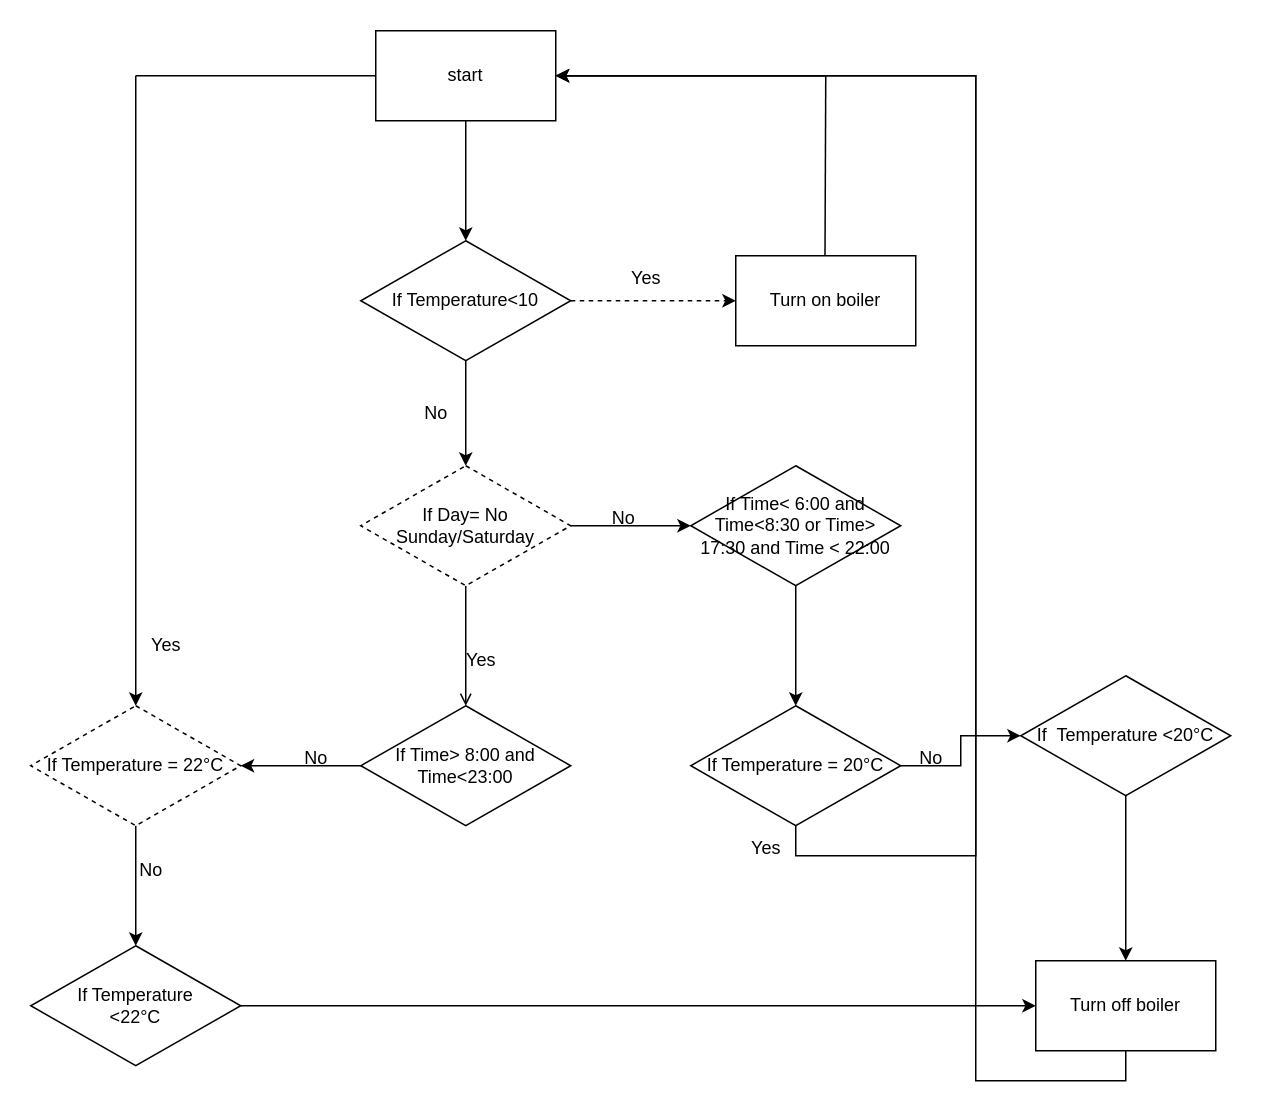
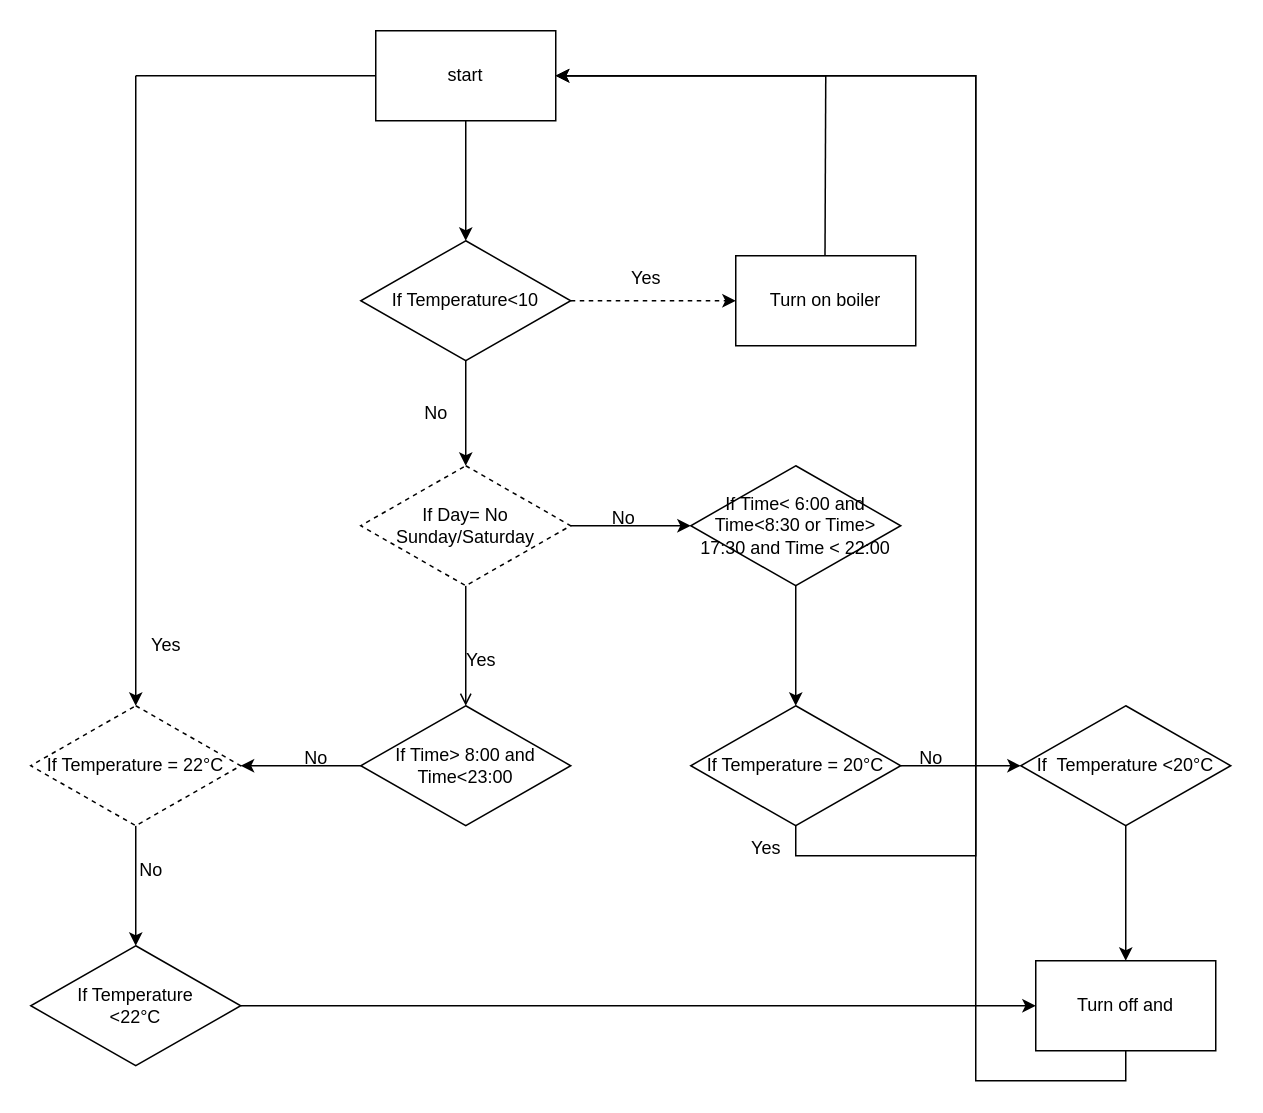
  <mxCell id="0" />
  <mxCell id="1" parent="0" />
  <mxCell id="2" value="start" style="rounded=0;whiteSpace=wrap;html=1;" vertex="1" parent="1"><mxGeometry x="250" y="20" width="120" height="60" as="geometry" /></mxCell>
  <mxCell id="3" value="" style="edgeStyle=orthogonalEdgeStyle;rounded=0;orthogonalLoop=1;jettySize=auto;html=1;exitX=0.5;exitY=1;exitDx=0;exitDy=0;" edge="1" parent="1" source="2" target="6"><mxGeometry relative="1" as="geometry"><mxPoint x="110" y="220" as="sourcePoint" /></mxGeometry></mxCell>
  <mxCell id="4" value="" style="edgeStyle=orthogonalEdgeStyle;rounded=0;orthogonalLoop=1;jettySize=auto;html=1;dashed=1;" edge="1" parent="1" source="6" target="7"><mxGeometry relative="1" as="geometry" /></mxCell>
  <mxCell id="5" value="" style="edgeStyle=orthogonalEdgeStyle;rounded=0;orthogonalLoop=1;jettySize=auto;html=1;" edge="1" parent="1" source="6" target="11"><mxGeometry relative="1" as="geometry" /></mxCell>
  <mxCell id="6" value="If Temperature&amp;lt;10" style="rhombus;whiteSpace=wrap;html=1;rounded=0;" vertex="1" parent="1"><mxGeometry x="240" y="160" width="140" height="80" as="geometry" /></mxCell>
  <mxCell id="7" value="Turn on boiler" style="whiteSpace=wrap;html=1;rounded=0;" vertex="1" parent="1"><mxGeometry x="490" y="170" width="120" height="60" as="geometry" /></mxCell>
  <mxCell id="8" value="Yes" style="text;html=1;align=center;verticalAlign=middle;resizable=0;points=[];autosize=1;strokeColor=none;fillColor=none;" vertex="1" parent="1"><mxGeometry x="410" y="170" width="40" height="30" as="geometry" /></mxCell>
  <mxCell id="9" value="" style="edgeStyle=orthogonalEdgeStyle;rounded=0;orthogonalLoop=1;jettySize=auto;html=1;endArrow=open;" edge="1" parent="1" source="11" target="14"><mxGeometry relative="1" as="geometry" /></mxCell>
  <mxCell id="10" value="" style="edgeStyle=orthogonalEdgeStyle;rounded=0;orthogonalLoop=1;jettySize=auto;html=1;" edge="1" parent="1" source="11" target="27"><mxGeometry relative="1" as="geometry" /></mxCell>
  <mxCell id="11" value="If Day= No Sunday/Saturday" style="rhombus;whiteSpace=wrap;html=1;rounded=0;dashed=1;" vertex="1" parent="1"><mxGeometry x="240" y="310" width="140" height="80" as="geometry" /></mxCell>
  <mxCell id="12" value="No" style="text;html=1;align=center;verticalAlign=middle;resizable=0;points=[];autosize=1;strokeColor=none;fillColor=none;" vertex="1" parent="1"><mxGeometry x="270" y="260" width="40" height="30" as="geometry" /></mxCell>
  <mxCell id="13" value="" style="edgeStyle=orthogonalEdgeStyle;rounded=0;orthogonalLoop=1;jettySize=auto;html=1;" edge="1" parent="1" source="14" target="17"><mxGeometry relative="1" as="geometry" /></mxCell>
  <mxCell id="14" value="If Time&amp;gt; 8:00 and&lt;br&gt;Time&amp;lt;23:00" style="rhombus;whiteSpace=wrap;html=1;rounded=0;" vertex="1" parent="1"><mxGeometry x="240" y="470" width="140" height="80" as="geometry" /></mxCell>
  <mxCell id="15" value="Yes" style="text;html=1;align=center;verticalAlign=middle;resizable=0;points=[];autosize=1;strokeColor=none;fillColor=none;" vertex="1" parent="1"><mxGeometry x="300" y="425" width="40" height="30" as="geometry" /></mxCell>
  <mxCell id="16" value="" style="edgeStyle=orthogonalEdgeStyle;rounded=0;orthogonalLoop=1;jettySize=auto;html=1;" edge="1" parent="1" source="17" target="19"><mxGeometry relative="1" as="geometry" /></mxCell>
  <mxCell id="17" value="If Temperature = 22°C" style="rhombus;whiteSpace=wrap;html=1;rounded=0;dashed=1;" vertex="1" parent="1"><mxGeometry x="20" y="470" width="140" height="80" as="geometry" /></mxCell>
  <mxCell id="18" style="edgeStyle=orthogonalEdgeStyle;rounded=0;orthogonalLoop=1;jettySize=auto;html=1;exitX=1;exitY=0.5;exitDx=0;exitDy=0;entryX=0;entryY=0.5;entryDx=0;entryDy=0;" edge="1" parent="1" source="19" target="35"><mxGeometry relative="1" as="geometry" /></mxCell>
  <mxCell id="19" value="If Temperature&lt;br&gt;&amp;lt;22°C" style="rhombus;whiteSpace=wrap;html=1;rounded=0;" vertex="1" parent="1"><mxGeometry x="20" y="630" width="140" height="80" as="geometry" /></mxCell>
  <mxCell id="20" value="" style="endArrow=none;html=1;rounded=0;" edge="1" parent="1"><mxGeometry width="50" height="50" relative="1" as="geometry"><mxPoint x="90" y="50" as="sourcePoint" /><mxPoint x="250" y="50" as="targetPoint" /></mxGeometry></mxCell>
  <mxCell id="21" value="" style="endArrow=classic;html=1;rounded=0;entryX=0.5;entryY=0;entryDx=0;entryDy=0;" edge="1" parent="1" target="17"><mxGeometry width="50" height="50" relative="1" as="geometry"><mxPoint x="90" y="50" as="sourcePoint" /><mxPoint x="120" y="50" as="targetPoint" /></mxGeometry></mxCell>
  <mxCell id="22" value="Yes" style="text;html=1;align=center;verticalAlign=middle;resizable=0;points=[];autosize=1;strokeColor=none;fillColor=none;" vertex="1" parent="1"><mxGeometry x="90" y="415" width="40" height="30" as="geometry" /></mxCell>
  <mxCell id="23" value="No" style="text;html=1;align=center;verticalAlign=middle;resizable=0;points=[];autosize=1;strokeColor=none;fillColor=none;" vertex="1" parent="1"><mxGeometry x="80" y="565" width="40" height="30" as="geometry" /></mxCell>
  <mxCell id="24" value="" style="endArrow=none;html=1;rounded=0;" edge="1" parent="1"><mxGeometry width="50" height="50" relative="1" as="geometry"><mxPoint x="549.5" y="170" as="sourcePoint" /><mxPoint x="550" y="50" as="targetPoint" /></mxGeometry></mxCell>
  <mxCell id="25" value="" style="endArrow=classic;html=1;rounded=0;entryX=1;entryY=0.5;entryDx=0;entryDy=0;" edge="1" parent="1" target="2"><mxGeometry width="50" height="50" relative="1" as="geometry"><mxPoint x="550" y="50" as="sourcePoint" /><mxPoint x="600" y="10" as="targetPoint" /></mxGeometry></mxCell>
  <mxCell id="26" value="" style="edgeStyle=orthogonalEdgeStyle;rounded=0;orthogonalLoop=1;jettySize=auto;html=1;" edge="1" parent="1" source="27" target="30"><mxGeometry relative="1" as="geometry" /></mxCell>
  <mxCell id="27" value="If Time&amp;lt; 6:00 and Time&amp;lt;8:30 or Time&amp;gt; 17:30 and Time &amp;lt; 22:00" style="rhombus;whiteSpace=wrap;html=1;rounded=0;" vertex="1" parent="1"><mxGeometry x="460" y="310" width="140" height="80" as="geometry" /></mxCell>
  <mxCell id="28" value="" style="edgeStyle=orthogonalEdgeStyle;rounded=0;orthogonalLoop=1;jettySize=auto;html=1;" edge="1" parent="1" source="30" target="33"><mxGeometry relative="1" as="geometry" /></mxCell>
  <mxCell id="29" style="edgeStyle=orthogonalEdgeStyle;rounded=0;orthogonalLoop=1;jettySize=auto;html=1;exitX=0.5;exitY=1;exitDx=0;exitDy=0;entryX=1;entryY=0.5;entryDx=0;entryDy=0;" edge="1" parent="1" source="30" target="2"><mxGeometry relative="1" as="geometry"><mxPoint x="650" y="50" as="targetPoint" /><Array as="points"><mxPoint x="530" y="570" /><mxPoint x="650" y="570" /><mxPoint x="650" y="50" /></Array></mxGeometry></mxCell>
  <mxCell id="30" value="If Temperature = 20°C" style="rhombus;whiteSpace=wrap;html=1;rounded=0;" vertex="1" parent="1"><mxGeometry x="460" y="470" width="140" height="80" as="geometry" /></mxCell>
  <mxCell id="31" value="No" style="text;html=1;align=center;verticalAlign=middle;resizable=0;points=[];autosize=1;strokeColor=none;fillColor=none;" vertex="1" parent="1"><mxGeometry x="395" y="330" width="40" height="30" as="geometry" /></mxCell>
  <mxCell id="32" value="" style="edgeStyle=orthogonalEdgeStyle;rounded=0;orthogonalLoop=1;jettySize=auto;html=1;" edge="1" parent="1" source="33" target="35"><mxGeometry relative="1" as="geometry" /></mxCell>
- <mxCell id="33" value="If&amp;nbsp; Temperature &amp;lt;20°C" style="rhombus;whiteSpace=wrap;html=1;rounded=0;" vertex="1" parent="1"><mxGeometry x="680" y="450" width="140" height="80" as="geometry" /></mxCell>
+ <mxCell id="33" value="If&amp;nbsp; Temperature &amp;lt;20°C" style="rhombus;whiteSpace=wrap;html=1;rounded=0;" vertex="1" parent="1"><mxGeometry x="680" y="470" width="140" height="80" as="geometry" /></mxCell>
  <mxCell id="34" style="edgeStyle=orthogonalEdgeStyle;rounded=0;orthogonalLoop=1;jettySize=auto;html=1;exitX=0.5;exitY=1;exitDx=0;exitDy=0;entryX=1;entryY=0.5;entryDx=0;entryDy=0;" edge="1" parent="1" source="35" target="2"><mxGeometry relative="1" as="geometry"><mxPoint x="630" y="360" as="targetPoint" /><Array as="points"><mxPoint x="750" y="720" /><mxPoint x="650" y="720" /><mxPoint x="650" y="50" /></Array></mxGeometry></mxCell>
- <mxCell id="35" value="Turn off boiler" style="whiteSpace=wrap;html=1;rounded=0;" vertex="1" parent="1"><mxGeometry x="690" y="640" width="120" height="60" as="geometry" /></mxCell>
+ <mxCell id="35" value="Turn off and" style="whiteSpace=wrap;html=1;rounded=0;" vertex="1" parent="1"><mxGeometry x="690" y="640" width="120" height="60" as="geometry" /></mxCell>
  <mxCell id="36" value="No" style="text;html=1;align=center;verticalAlign=middle;resizable=0;points=[];autosize=1;strokeColor=none;fillColor=none;" vertex="1" parent="1"><mxGeometry x="190" y="490" width="40" height="30" as="geometry" /></mxCell>
  <mxCell id="37" value="Yes" style="text;html=1;align=center;verticalAlign=middle;resizable=0;points=[];autosize=1;strokeColor=none;fillColor=none;" vertex="1" parent="1"><mxGeometry x="490" y="550" width="40" height="30" as="geometry" /></mxCell>
  <mxCell id="38" value="No" style="text;html=1;align=center;verticalAlign=middle;resizable=0;points=[];autosize=1;strokeColor=none;fillColor=none;" vertex="1" parent="1"><mxGeometry x="600" y="490" width="40" height="30" as="geometry" /></mxCell>
